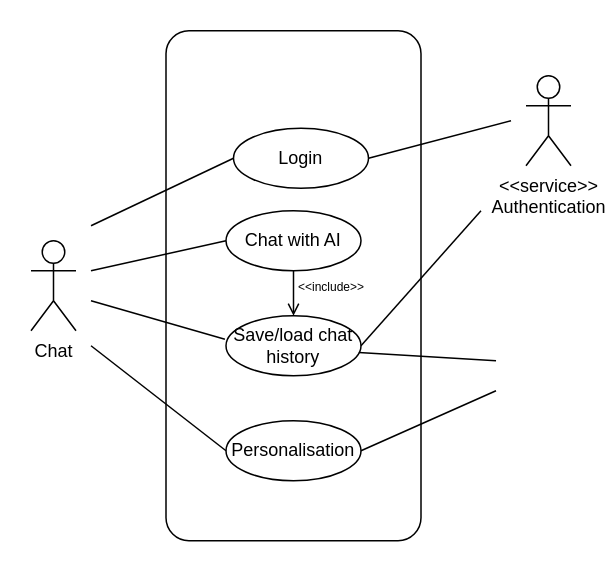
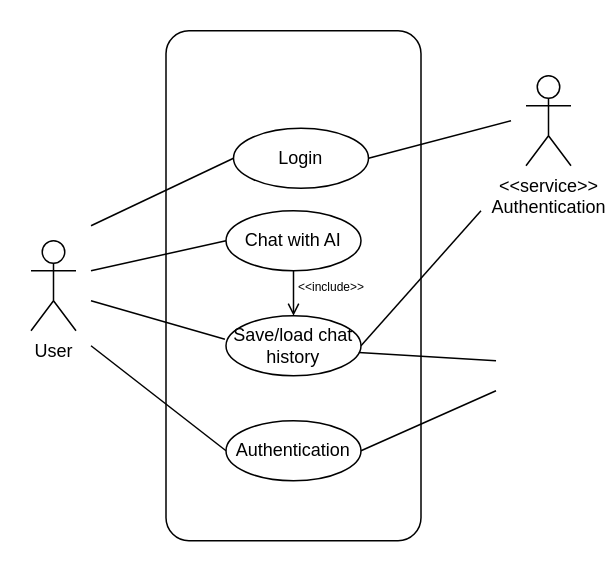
  <mxCell id="0" />
  <mxCell id="1" parent="0" />
  <mxCell id="2" value="" style="rounded=1;whiteSpace=wrap;html=1;arcSize=9;" vertex="1" parent="1"><mxGeometry x="110" y="20" width="170" height="340" as="geometry" /></mxCell>
- <mxCell id="3" value="Chat" style="shape=umlActor;verticalLabelPosition=bottom;verticalAlign=top;html=1;outlineConnect=0;" vertex="1" parent="1"><mxGeometry x="20" y="160" width="30" height="60" as="geometry" /></mxCell>
+ <mxCell id="3" value="User" style="shape=umlActor;verticalLabelPosition=bottom;verticalAlign=top;html=1;outlineConnect=0;" vertex="1" parent="1"><mxGeometry x="20" y="160" width="30" height="60" as="geometry" /></mxCell>
  <mxCell id="4" value="Login" style="ellipse;whiteSpace=wrap;html=1;" vertex="1" parent="1"><mxGeometry x="155" y="85" width="90" height="40" as="geometry" /></mxCell>
  <mxCell id="5" value="" style="endArrow=none;html=1;rounded=0;entryX=0;entryY=0.5;entryDx=0;entryDy=0;" edge="1" parent="1" target="4"><mxGeometry width="50" height="50" relative="1" as="geometry"><mxPoint x="60" y="150" as="sourcePoint" /><mxPoint x="250" y="270" as="targetPoint" /></mxGeometry></mxCell>
  <mxCell id="6" value="&lt;font style=&quot;font-size: 8px;&quot;&gt;&amp;lt;&amp;lt;include&amp;gt;&amp;gt;&lt;/font&gt;" style="edgeStyle=orthogonalEdgeStyle;rounded=0;orthogonalLoop=1;jettySize=auto;html=1;exitX=0.5;exitY=1;exitDx=0;exitDy=0;entryX=0.5;entryY=0;entryDx=0;entryDy=0;endArrow=open;" edge="1" parent="1" source="7" target="9"><mxGeometry x="-0.333" y="25" relative="1" as="geometry"><mxPoint as="offset" /></mxGeometry></mxCell>
  <mxCell id="7" value="Chat with AI" style="ellipse;whiteSpace=wrap;html=1;" vertex="1" parent="1"><mxGeometry x="150" y="140" width="90" height="40" as="geometry" /></mxCell>
  <mxCell id="8" value="" style="endArrow=none;html=1;rounded=0;entryX=0;entryY=0.5;entryDx=0;entryDy=0;" edge="1" parent="1" target="7"><mxGeometry width="50" height="50" relative="1" as="geometry"><mxPoint x="60" y="180" as="sourcePoint" /><mxPoint x="250" y="270" as="targetPoint" /></mxGeometry></mxCell>
  <mxCell id="9" value="Save/load chat history" style="ellipse;whiteSpace=wrap;html=1;" vertex="1" parent="1"><mxGeometry x="150" y="210" width="90" height="40" as="geometry" /></mxCell>
  <mxCell id="10" value="" style="endArrow=none;html=1;rounded=0;entryX=-0.008;entryY=0.393;entryDx=0;entryDy=0;entryPerimeter=0;" edge="1" parent="1" target="9"><mxGeometry width="50" height="50" relative="1" as="geometry"><mxPoint x="60" y="200" as="sourcePoint" /><mxPoint x="250" y="270" as="targetPoint" /></mxGeometry></mxCell>
- <mxCell id="11" value="Personalisation" style="ellipse;whiteSpace=wrap;html=1;" vertex="1" parent="1"><mxGeometry x="150" y="280" width="90" height="40" as="geometry" /></mxCell>
+ <mxCell id="11" value="Authentication" style="ellipse;whiteSpace=wrap;html=1;" vertex="1" parent="1"><mxGeometry x="150" y="280" width="90" height="40" as="geometry" /></mxCell>
  <mxCell id="12" value="" style="endArrow=none;html=1;rounded=0;entryX=0;entryY=0.5;entryDx=0;entryDy=0;" edge="1" parent="1" target="11"><mxGeometry width="50" height="50" relative="1" as="geometry"><mxPoint x="60" y="230" as="sourcePoint" /><mxPoint x="240" y="280" as="targetPoint" /></mxGeometry></mxCell>
  <mxCell id="13" value="&amp;lt;&amp;lt;service&amp;gt;&amp;gt;&lt;div&gt;Authentication&lt;/div&gt;" style="shape=umlActor;verticalLabelPosition=bottom;verticalAlign=top;html=1;outlineConnect=0;" vertex="1" parent="1"><mxGeometry x="350" y="50" width="30" height="60" as="geometry" /></mxCell>
  <mxCell id="14" value="" style="endArrow=none;html=1;rounded=0;entryX=1;entryY=0.5;entryDx=0;entryDy=0;" edge="1" parent="1" target="4"><mxGeometry width="50" height="50" relative="1" as="geometry"><mxPoint x="340" y="80" as="sourcePoint" /><mxPoint x="270" y="180" as="targetPoint" /></mxGeometry></mxCell>
  <mxCell id="15" value="" style="endArrow=none;html=1;rounded=0;entryX=1;entryY=0.5;entryDx=0;entryDy=0;" edge="1" parent="1" target="9"><mxGeometry width="50" height="50" relative="1" as="geometry"><mxPoint x="320" y="140" as="sourcePoint" /><mxPoint x="250" y="100" as="targetPoint" /></mxGeometry></mxCell>
  <mxCell id="16" value="" style="endArrow=none;html=1;rounded=0;entryX=0.983;entryY=0.614;entryDx=0;entryDy=0;entryPerimeter=0;" edge="1" parent="1" target="9"><mxGeometry width="50" height="50" relative="1" as="geometry"><mxPoint x="330" y="240" as="sourcePoint" /><mxPoint x="250" y="240" as="targetPoint" /></mxGeometry></mxCell>
  <mxCell id="17" value="" style="endArrow=none;html=1;rounded=0;entryX=1;entryY=0.5;entryDx=0;entryDy=0;" edge="1" parent="1" target="11"><mxGeometry width="50" height="50" relative="1" as="geometry"><mxPoint x="330" y="260" as="sourcePoint" /><mxPoint x="248" y="245" as="targetPoint" /></mxGeometry></mxCell>
